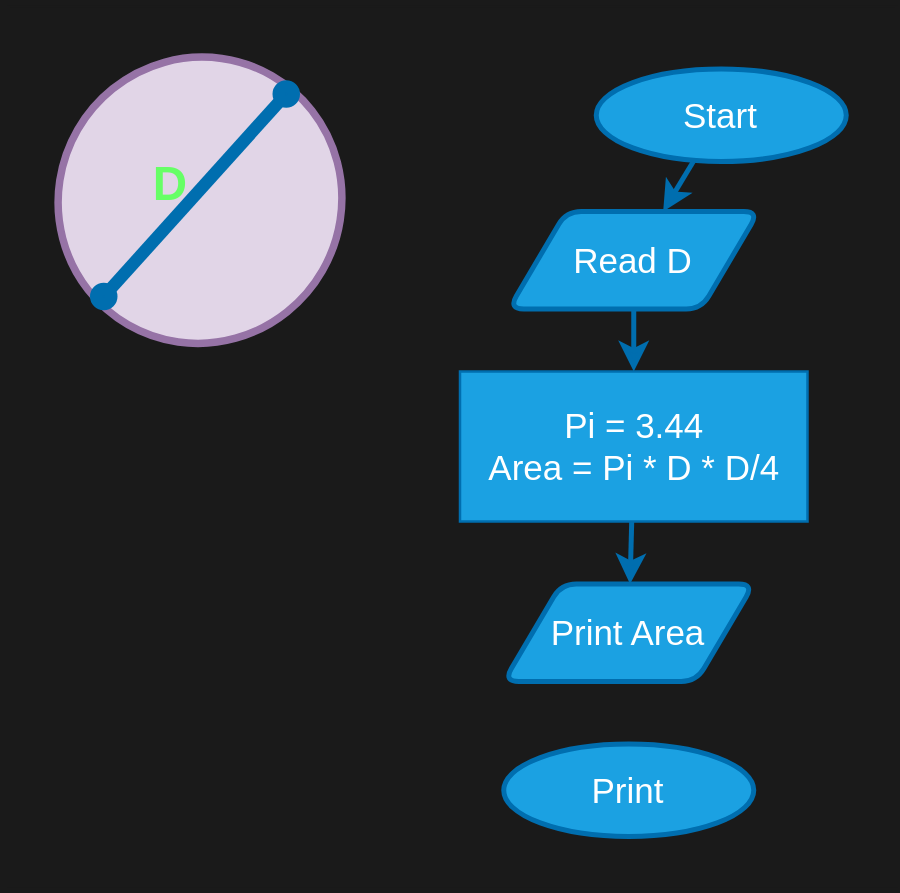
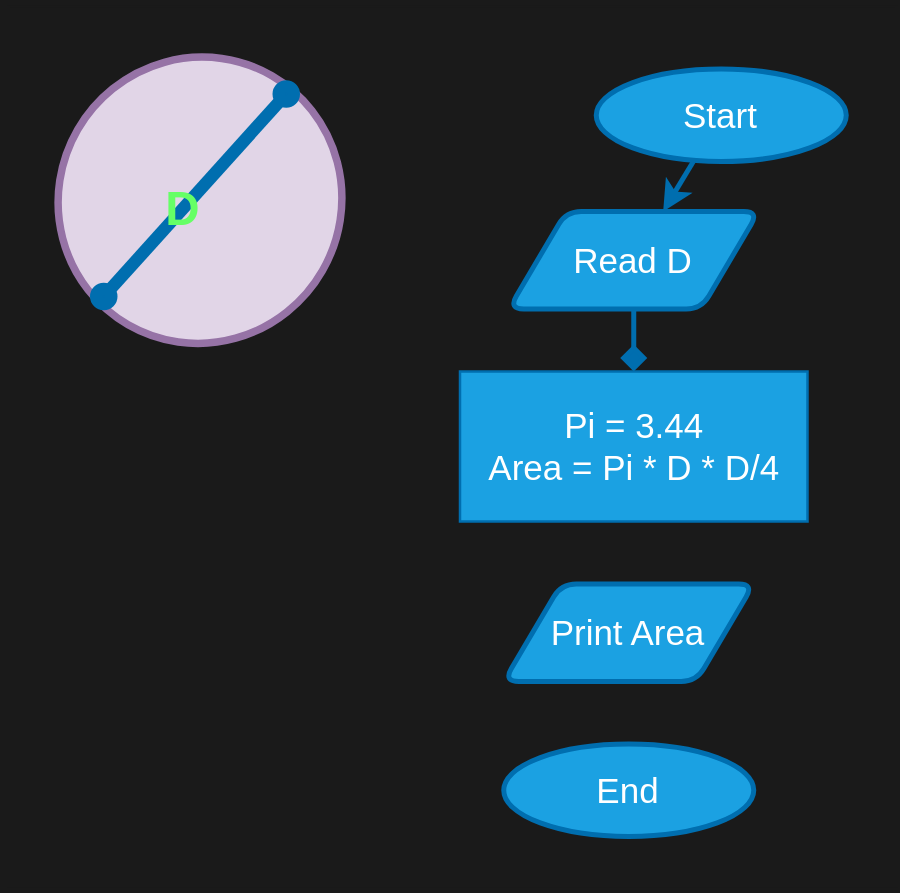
  <mxCell id="0" />
  <mxCell id="1" parent="0" />
  <mxCell id="2" value="" style="edgeStyle=none;html=1;fontSize=14;strokeWidth=2;fillColor=#1ba1e2;strokeColor=#006EAF;" edge="1" parent="1" source="3" target="5"><mxGeometry relative="1" as="geometry" /></mxCell>
  <mxCell id="3" value="&lt;font style=&quot;font-size: 14px;&quot;&gt;Start&lt;/font&gt;" style="strokeWidth=2;html=1;shape=mxgraph.flowchart.start_1;whiteSpace=wrap;fillColor=#1ba1e2;fontColor=#ffffff;strokeColor=#006EAF;" vertex="1" parent="1"><mxGeometry x="235" y="25" width="100" height="37" as="geometry" /></mxCell>
- <mxCell id="4" value="" style="edgeStyle=none;html=1;strokeWidth=2;fontSize=14;fillColor=#1ba1e2;strokeColor=#006EAF;" edge="1" parent="1" source="5" target="7"><mxGeometry relative="1" as="geometry" /></mxCell>
+ <mxCell id="4" value="" style="edgeStyle=none;html=1;strokeWidth=2;fontSize=14;fillColor=#1ba1e2;strokeColor=#006EAF;endArrow=diamond;" edge="1" parent="1" source="5" target="7"><mxGeometry relative="1" as="geometry" /></mxCell>
  <mxCell id="5" value="Read D" style="shape=parallelogram;html=1;strokeWidth=2;perimeter=parallelogramPerimeter;whiteSpace=wrap;rounded=1;arcSize=12;size=0.23;fontSize=14;fillColor=#1ba1e2;fontColor=#ffffff;strokeColor=#006EAF;" vertex="1" parent="1"><mxGeometry x="200" y="82" width="100" height="39" as="geometry" /></mxCell>
- <mxCell id="6" value="" style="edgeStyle=none;html=1;strokeWidth=2;fontSize=14;fillColor=#1ba1e2;strokeColor=#006EAF;" edge="1" parent="1" source="7" target="8"><mxGeometry relative="1" as="geometry" /></mxCell>
  <mxCell id="7" value="Pi = 3.44&lt;br&gt;Area = Pi * D * D/4" style="whiteSpace=wrap;html=1;fontSize=14;fillColor=#1ba1e2;fontColor=#ffffff;strokeColor=#006EAF;" vertex="1" parent="1"><mxGeometry x="180.5" y="146" width="139" height="60" as="geometry" /></mxCell>
  <mxCell id="8" value="Print Area" style="shape=parallelogram;html=1;strokeWidth=2;perimeter=parallelogramPerimeter;whiteSpace=wrap;rounded=1;arcSize=12;size=0.23;fontSize=14;fillColor=#1ba1e2;fontColor=#ffffff;strokeColor=#006EAF;" vertex="1" parent="1"><mxGeometry x="198" y="231" width="100" height="39" as="geometry" /></mxCell>
- <mxCell id="9" value="&lt;font style=&quot;font-size: 14px;&quot;&gt;Print&lt;/font&gt;" style="strokeWidth=2;html=1;shape=mxgraph.flowchart.start_1;whiteSpace=wrap;fillColor=#1ba1e2;fontColor=#ffffff;strokeColor=#006EAF;" vertex="1" parent="1"><mxGeometry x="198" y="295" width="100" height="37" as="geometry" /></mxCell>
+ <mxCell id="9" value="&lt;font style=&quot;font-size: 14px;&quot;&gt;End&lt;/font&gt;" style="strokeWidth=2;html=1;shape=mxgraph.flowchart.start_1;whiteSpace=wrap;fillColor=#1ba1e2;fontColor=#ffffff;strokeColor=#006EAF;" vertex="1" parent="1"><mxGeometry x="198" y="295" width="100" height="37" as="geometry" /></mxCell>
  <mxCell id="10" value="" style="verticalLabelPosition=bottom;verticalAlign=top;html=1;shape=mxgraph.flowchart.on-page_reference;fontSize=14;strokeColor=#9673a6;strokeWidth=3;rotation=30;movable=1;resizable=1;rotatable=1;deletable=1;editable=1;connectable=1;fillColor=#e1d5e7;" vertex="1" parent="1"><mxGeometry x="20" y="20" width="113" height="115" as="geometry" /></mxCell>
  <mxCell id="11" value="" style="endArrow=oval;startArrow=oval;html=1;strokeWidth=5;fontSize=14;fillColor=#1ba1e2;strokeColor=#006EAF;movable=1;resizable=1;rotatable=1;deletable=1;editable=1;connectable=1;startFill=1;endFill=1;" edge="1" parent="1"><mxGeometry width="50" height="50" relative="1" as="geometry"><mxPoint x="111" y="35" as="sourcePoint" /><mxPoint x="38" y="116" as="targetPoint" /></mxGeometry></mxCell>
- <mxCell id="12" value="&lt;font style=&quot;font-size: 19px;&quot; color=&quot;#66ff66&quot;&gt;&lt;b&gt;D&lt;/b&gt;&lt;/font&gt;" style="text;align=center;html=1;verticalAlign=middle;whiteSpace=wrap;rounded=0;strokeWidth=3;fontSize=14;movable=0;resizable=0;rotatable=0;deletable=0;editable=0;connectable=0;" vertex="1" parent="1"><mxGeometry x="35" y="57" width="60" height="30" as="geometry" /></mxCell>
+ <mxCell id="12" value="&lt;font style=&quot;font-size: 19px;&quot; color=&quot;#66ff66&quot;&gt;&lt;b&gt;D&lt;/b&gt;&lt;/font&gt;" style="text;align=center;html=1;verticalAlign=middle;whiteSpace=wrap;rounded=0;strokeWidth=3;fontSize=14;movable=0;resizable=0;rotatable=0;deletable=0;editable=0;connectable=0;" vertex="1" parent="1"><mxGeometry x="40" y="67" width="60" height="30" as="geometry" /></mxCell>
